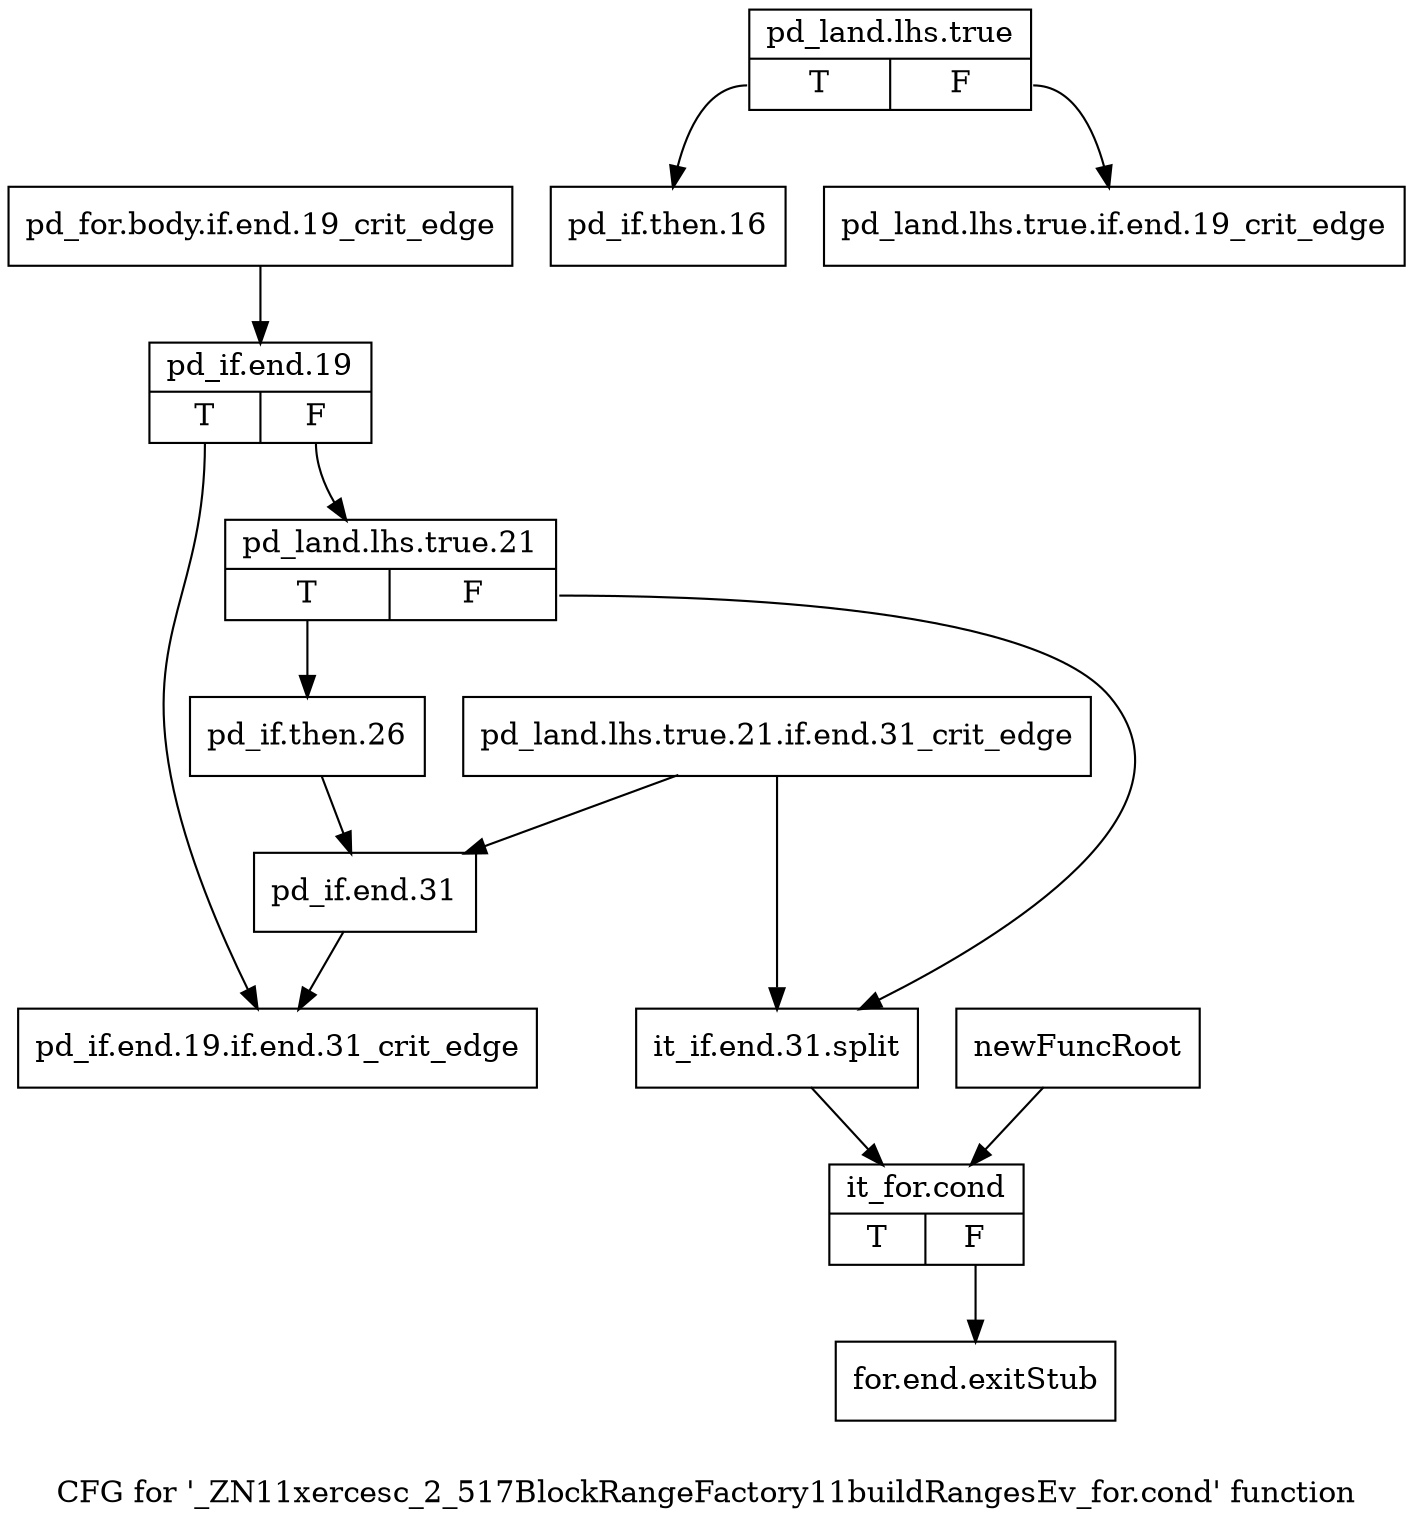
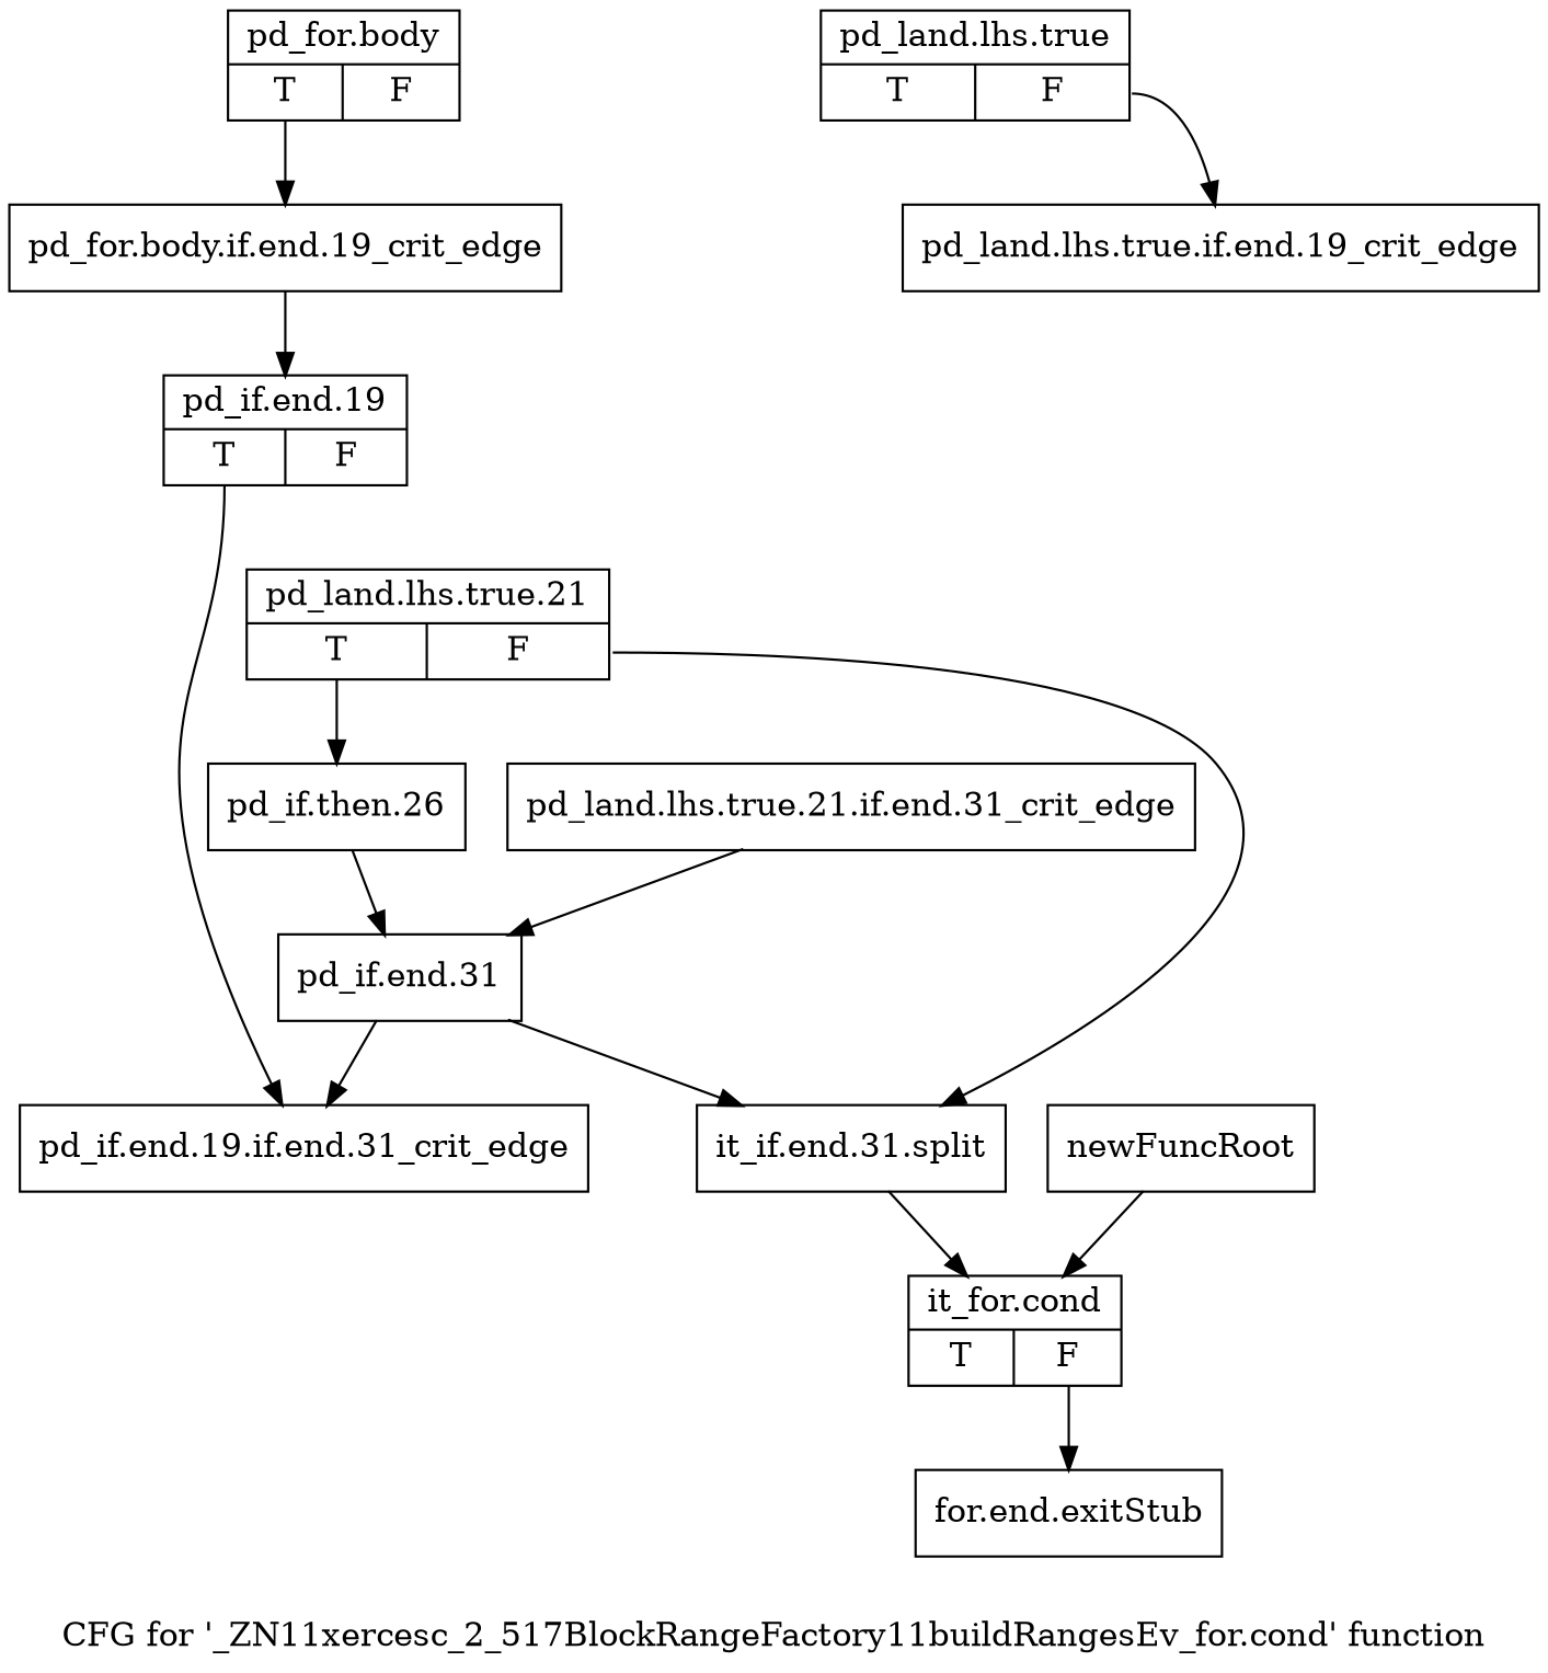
  digraph {
    label="CFG for '_ZN11xercesc_2_517BlockRangeFactory11buildRangesEv_for.cond' function"
    node [shape=record]
    n1 [label="{newFuncRoot}"]
    n2 [label="{it_for.cond|{<s0>T|<s1>F}}"]
    n3 [label="{for.end.exitStub}"]
+   n4 [label="{pd_for.body|{<s0>T|<s1>F}}"]
    n5 [label="{pd_for.body.if.end.19_crit_edge}"]
    n6 [label="{pd_if.end.19|{<s0>T|<s1>F}}"]
    n7 [label="{pd_land.lhs.true|{<s0>T|<s1>F}}"]
-   n8 [label="{pd_if.then.16}"]
    n9 [label="{pd_land.lhs.true.if.end.19_crit_edge}"]
    n10 [label="{pd_if.end.19.if.end.31_crit_edge}"]
    n11 [label="{pd_land.lhs.true.21|{<s0>T|<s1>F}}"]
    n12 [label="{pd_if.then.26}"]
    n13 [label="{it_if.end.31.split}"]
    n14 [label="{pd_if.end.31}"]
    n15 [label="{pd_land.lhs.true.21.if.end.31_crit_edge}"]
    n1 -> n2
    n2 -> n3 [tailport=s1]
+   n4 -> n5 [tailport=s0]
    n5 -> n6
    n6 -> n10 [tailport=s0]
-   n6 -> n11 [tailport=s1]
-   n7 -> n8 [tailport=s0]
    n7 -> n9 [tailport=s1]
    n11 -> n12 [tailport=s0]
    n11 -> n13 [tailport=s1]
    n12 -> n14
    n13 -> n2
    n14 -> n10
-   n15 -> n13
+   n14 -> n13
    n15 -> n14
  }
